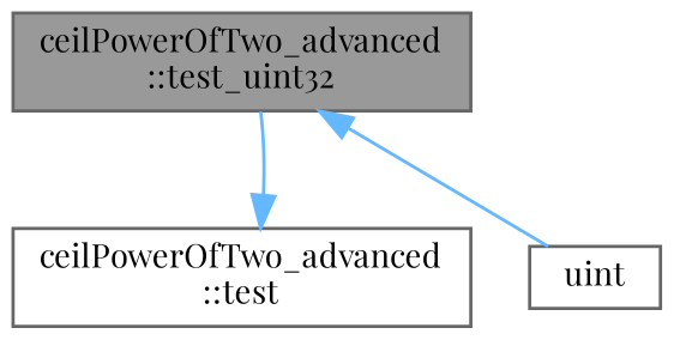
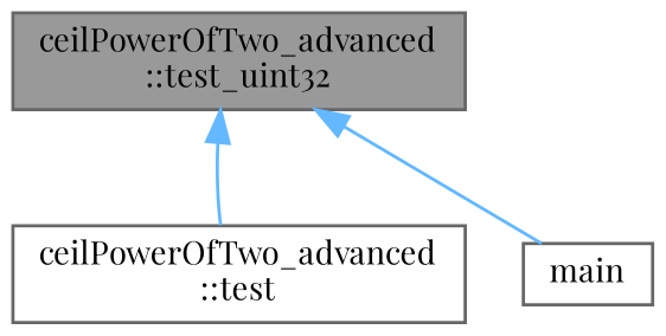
  digraph {
    fontname="Playfair Display"
    rankdir=TB
    node [color=grey40 fillcolor=white fontname="Playfair Display" fontsize=10 shape=box style=filled]
    edge [color=steelblue1 dir=back fontname="Playfair Display" fontsize=10 labelfontname=Helvetica labelfontsize=10 style=solid]
    n1 [color=gray40 fillcolor=grey60 fontcolor=black height=0.2 label="ceilPowerOfTwo_advanced\l::test_uint32" width=0.4]
    n2 [height=0.2 label="ceilPowerOfTwo_advanced\l::test" width=0.4]
-   n3 [height=0.2 label=uint width=0.4]
-   n2 -> n1
+   n3 [height=0.2 label=main width=0.4]
+   n1 -> n2
    n1 -> n3
  }
